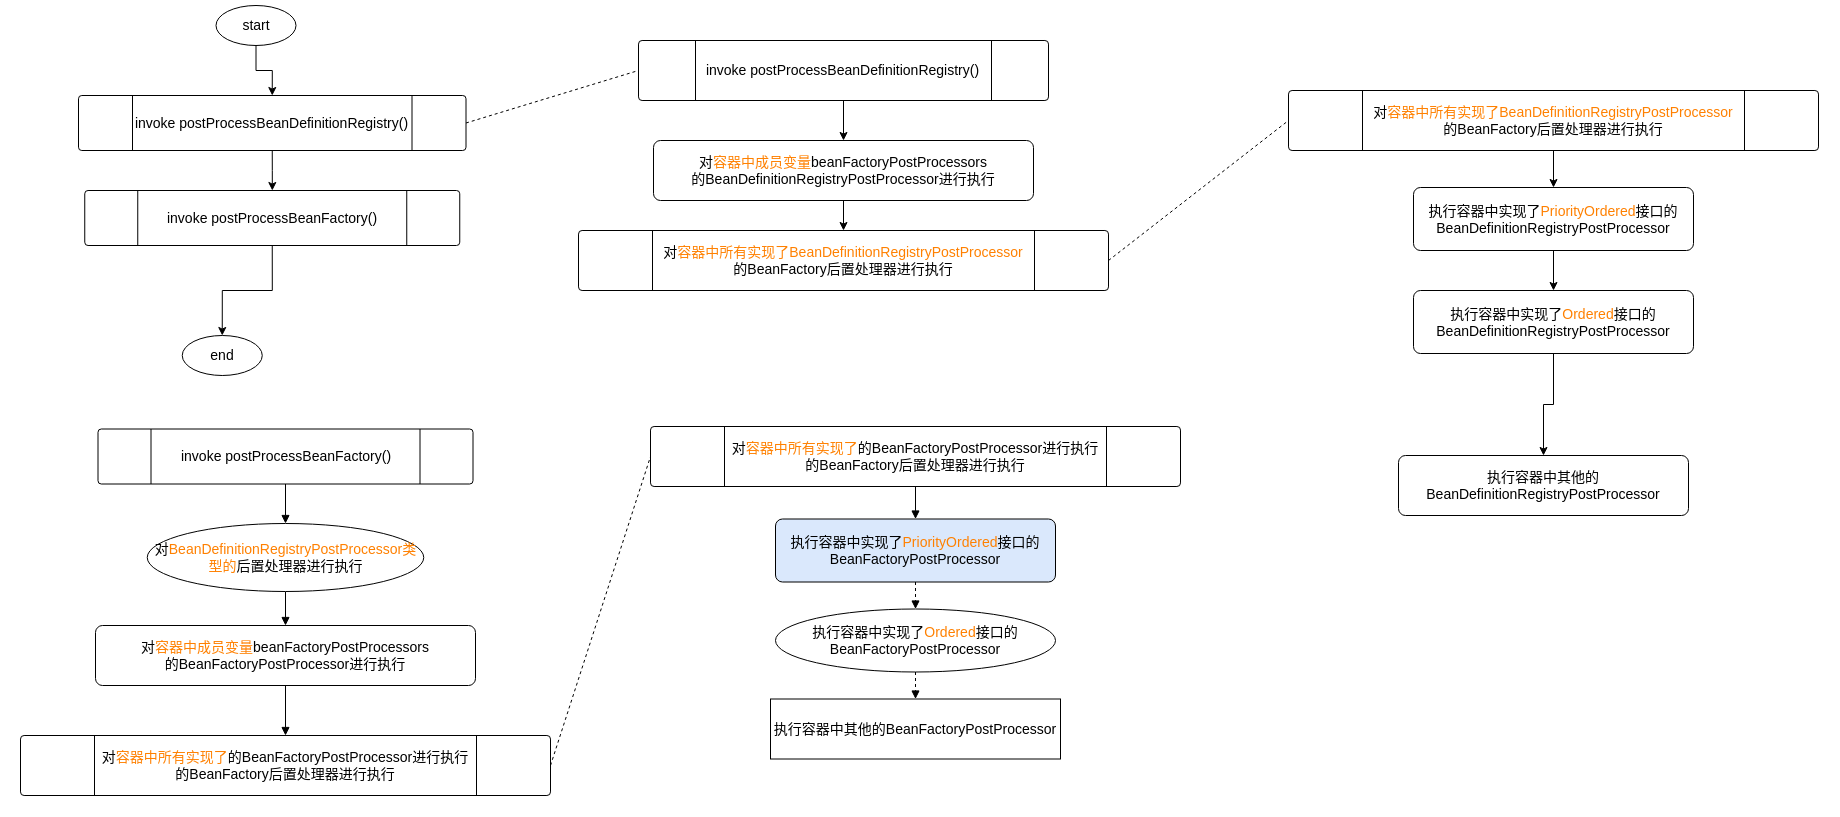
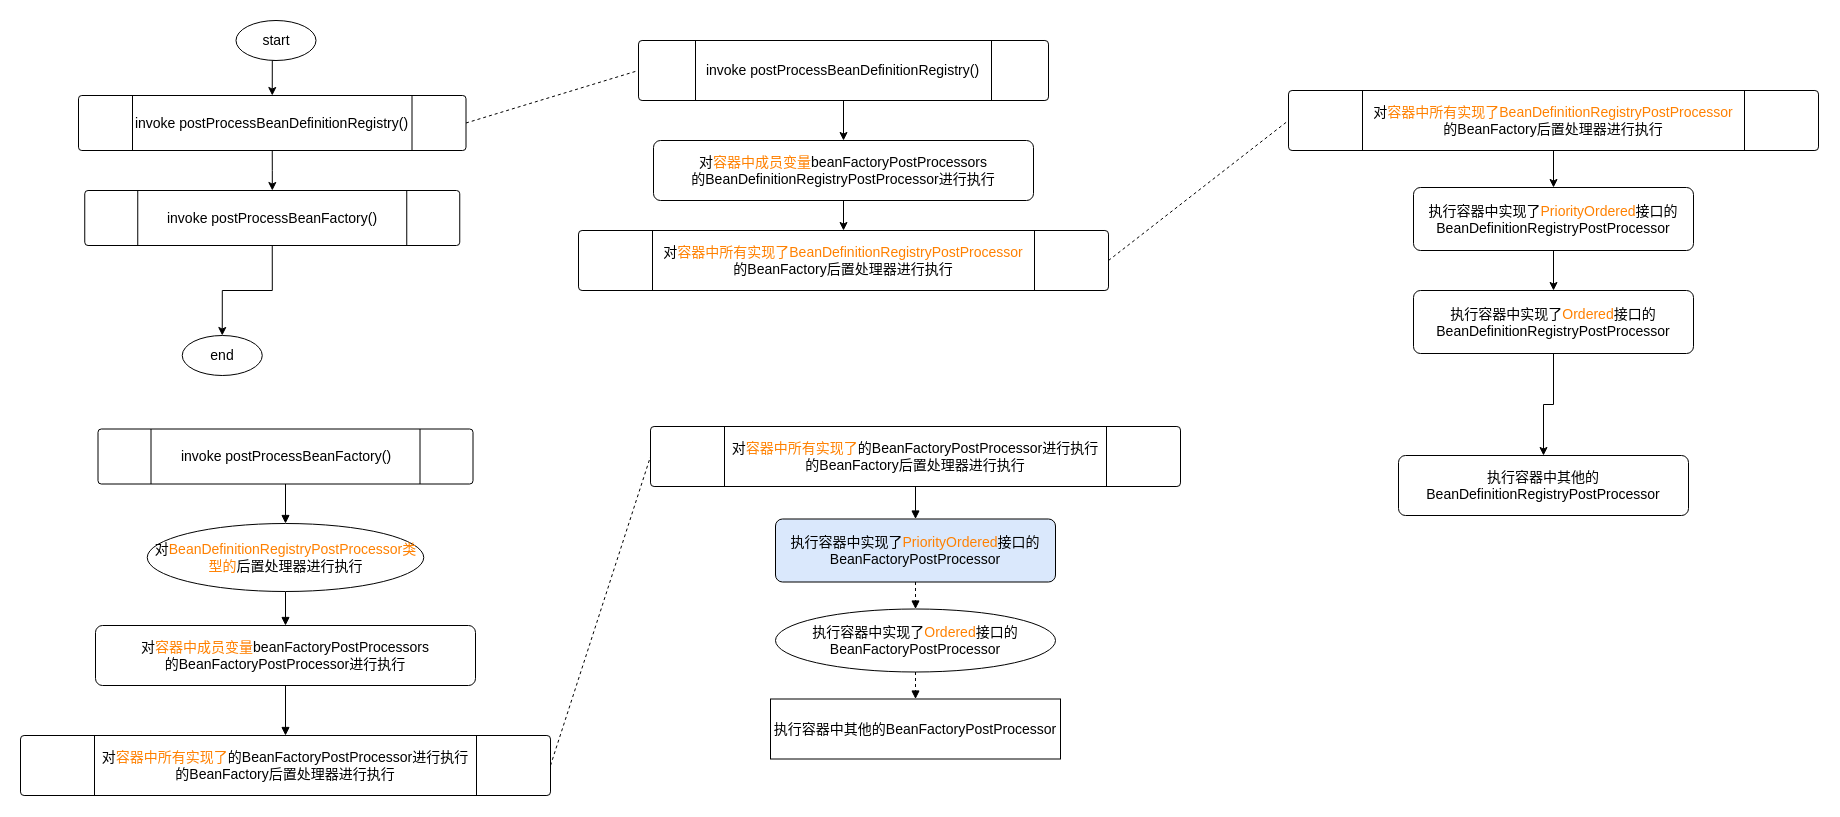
  <mxCell id="0" />
  <mxCell id="1" parent="0" />
  <mxCell id="2" style="edgeStyle=orthogonalEdgeStyle;rounded=0;orthogonalLoop=1;jettySize=auto;html=1;exitX=0.5;exitY=1;exitDx=0;exitDy=0;exitPerimeter=0;entryX=0.5;entryY=0;entryDx=0;entryDy=0;fontSize=14;" edge="1" parent="1" source="3" target="10"><mxGeometry relative="1" as="geometry" /></mxCell>
- <mxCell id="3" value="start" style="strokeWidth=1;html=1;shape=mxgraph.flowchart.start_1;whiteSpace=wrap;fontSize=14;" vertex="1" parent="1"><mxGeometry x="215.5" y="5" width="80" height="40" as="geometry" /></mxCell>
+ <mxCell id="3" value="start" style="strokeWidth=1;html=1;shape=mxgraph.flowchart.start_1;whiteSpace=wrap;fontSize=14;" vertex="1" parent="1"><mxGeometry x="235.5" y="20" width="80" height="40" as="geometry" /></mxCell>
  <mxCell id="4" style="edgeStyle=orthogonalEdgeStyle;rounded=0;orthogonalLoop=1;jettySize=auto;html=1;exitX=0.5;exitY=1;exitDx=0;exitDy=0;fontSize=14;" edge="1" parent="1" source="5" target="18"><mxGeometry relative="1" as="geometry" /></mxCell>
  <mxCell id="5" value="对&lt;font color=&quot;#ff8000&quot;&gt;容器中成员变量&lt;/font&gt;beanFactoryPostProcessors&lt;br&gt;的BeanDefinitionRegistryPostProcessor进行执行" style="rounded=1;whiteSpace=wrap;html=1;absoluteArcSize=1;arcSize=14;strokeWidth=1;fontSize=14;align=center;" vertex="1" parent="1"><mxGeometry x="653" y="140" width="380" height="60" as="geometry" /></mxCell>
  <mxCell id="6" style="edgeStyle=orthogonalEdgeStyle;rounded=0;orthogonalLoop=1;jettySize=auto;html=1;exitX=0.5;exitY=1;exitDx=0;exitDy=0;fontSize=14;" edge="1" parent="1" source="7" target="22"><mxGeometry relative="1" as="geometry" /></mxCell>
  <mxCell id="7" value="执行容器中实现了&lt;font color=&quot;#ff8000&quot;&gt;PriorityOrdered&lt;/font&gt;接口的BeanDefinitionRegistryPostProcessor" style="rounded=1;whiteSpace=wrap;html=1;absoluteArcSize=1;arcSize=14;strokeWidth=1;fontSize=14;align=center;" vertex="1" parent="1"><mxGeometry x="1413" y="187" width="280" height="63" as="geometry" /></mxCell>
  <mxCell id="8" value="执行容器中其他的BeanDefinitionRegistryPostProcessor" style="rounded=1;whiteSpace=wrap;html=1;absoluteArcSize=1;arcSize=14;strokeWidth=1;fontSize=14;align=center;" vertex="1" parent="1"><mxGeometry x="1398" y="455" width="290" height="60" as="geometry" /></mxCell>
  <mxCell id="9" style="edgeStyle=orthogonalEdgeStyle;rounded=0;orthogonalLoop=1;jettySize=auto;html=1;exitX=0.5;exitY=1;exitDx=0;exitDy=0;fontSize=14;" edge="1" parent="1" source="10" target="13"><mxGeometry relative="1" as="geometry" /></mxCell>
  <mxCell id="10" value="&lt;font style=&quot;text-align: left&quot;&gt;invoke&amp;nbsp;&lt;/font&gt;&lt;font style=&quot;text-align: left&quot;&gt;postProcessBeanDefinitionRegistry()&lt;/font&gt;" style="verticalLabelPosition=middle;verticalAlign=middle;html=1;shape=process;whiteSpace=wrap;rounded=1;size=0.14;arcSize=6;strokeWidth=1;fontSize=14;align=center;labelPosition=center;" vertex="1" parent="1"><mxGeometry x="78" y="95" width="387.5" height="55" as="geometry" /></mxCell>
  <mxCell id="11" style="edgeStyle=orthogonalEdgeStyle;rounded=0;orthogonalLoop=1;jettySize=auto;html=1;exitX=0.5;exitY=1;exitDx=0;exitDy=0;entryX=0.5;entryY=0;entryDx=0;entryDy=0;entryPerimeter=0;fontSize=14;" edge="1" parent="1" source="13" target="14"><mxGeometry relative="1" as="geometry" /></mxCell>
  <mxCell id="12" style="rounded=0;orthogonalLoop=1;jettySize=auto;html=1;exitX=1;exitY=0.5;exitDx=0;exitDy=0;entryX=0;entryY=0.5;entryDx=0;entryDy=0;fontSize=14;horizontal=1;dashed=1;endArrow=none;endFill=0;" edge="1" parent="1" source="10" target="16"><mxGeometry relative="1" as="geometry" /></mxCell>
  <mxCell id="13" value="&lt;div style=&quot;text-align: left&quot;&gt;&lt;span&gt;invoke postProcessBeanFactory()&lt;/span&gt;&lt;/div&gt;" style="verticalLabelPosition=middle;verticalAlign=middle;html=1;shape=process;whiteSpace=wrap;rounded=1;size=0.14;arcSize=6;strokeWidth=1;fontSize=14;align=center;labelPosition=center;" vertex="1" parent="1"><mxGeometry x="84.25" y="190" width="375" height="55" as="geometry" /></mxCell>
  <mxCell id="14" value="end" style="strokeWidth=1;html=1;shape=mxgraph.flowchart.start_1;whiteSpace=wrap;fontSize=14;" vertex="1" parent="1"><mxGeometry x="181.75" y="335" width="80" height="40" as="geometry" /></mxCell>
  <mxCell id="15" style="edgeStyle=orthogonalEdgeStyle;rounded=0;orthogonalLoop=1;jettySize=auto;html=1;exitX=0.5;exitY=1;exitDx=0;exitDy=0;fontSize=14;" edge="1" parent="1" source="16" target="5"><mxGeometry relative="1" as="geometry" /></mxCell>
  <mxCell id="16" value="&lt;font style=&quot;text-align: left&quot;&gt;invoke&amp;nbsp;&lt;/font&gt;&lt;font style=&quot;text-align: left&quot;&gt;postProcessBeanDefinitionRegistry()&lt;/font&gt;" style="verticalLabelPosition=middle;verticalAlign=middle;html=1;shape=process;whiteSpace=wrap;rounded=1;size=0.14;arcSize=6;strokeWidth=1;fontSize=14;align=center;labelPosition=center;" vertex="1" parent="1"><mxGeometry x="638" y="40" width="410" height="60" as="geometry" /></mxCell>
  <mxCell id="17" style="edgeStyle=none;rounded=0;orthogonalLoop=1;jettySize=auto;html=1;exitX=1;exitY=0.5;exitDx=0;exitDy=0;entryX=0;entryY=0.5;entryDx=0;entryDy=0;dashed=1;endArrow=none;endFill=0;fontSize=14;" edge="1" parent="1" source="18" target="20"><mxGeometry relative="1" as="geometry" /></mxCell>
  <mxCell id="18" value="对&lt;font color=&quot;#ff8000&quot;&gt;容器中所有实现了BeanDefinitionRegistryPostProcessor&lt;/font&gt;&lt;br&gt;的BeanFactory后置处理器进行执行" style="verticalLabelPosition=middle;verticalAlign=middle;html=1;shape=process;whiteSpace=wrap;rounded=1;size=0.14;arcSize=6;strokeWidth=1;fontSize=14;align=center;labelPosition=center;" vertex="1" parent="1"><mxGeometry x="578" y="230" width="530" height="60" as="geometry" /></mxCell>
  <mxCell id="19" style="edgeStyle=orthogonalEdgeStyle;rounded=0;orthogonalLoop=1;jettySize=auto;html=1;exitX=0.5;exitY=1;exitDx=0;exitDy=0;fontSize=14;" edge="1" parent="1" source="20" target="7"><mxGeometry relative="1" as="geometry" /></mxCell>
  <mxCell id="20" value="对&lt;font color=&quot;#ff8000&quot;&gt;容器中所有实现了BeanDefinitionRegistryPostProcessor&lt;/font&gt;&lt;br&gt;的BeanFactory后置处理器进行执行" style="verticalLabelPosition=middle;verticalAlign=middle;html=1;shape=process;whiteSpace=wrap;rounded=1;size=0.14;arcSize=6;strokeWidth=1;fontSize=14;align=center;labelPosition=center;" vertex="1" parent="1"><mxGeometry x="1288" y="90" width="530" height="60" as="geometry" /></mxCell>
  <mxCell id="21" style="edgeStyle=orthogonalEdgeStyle;rounded=0;orthogonalLoop=1;jettySize=auto;html=1;exitX=0.5;exitY=1;exitDx=0;exitDy=0;fontSize=14;" edge="1" parent="1" source="22" target="8"><mxGeometry relative="1" as="geometry" /></mxCell>
  <mxCell id="22" value="&lt;span style=&quot;text-align: left&quot;&gt;执行容器中实现了&lt;/span&gt;&lt;font color=&quot;#ff8000&quot; style=&quot;text-align: left&quot;&gt;Ordered&lt;/font&gt;&lt;span style=&quot;text-align: left&quot;&gt;接口的&lt;/span&gt;&lt;span style=&quot;text-align: left&quot;&gt;BeanDefinitionRegistryPostProcessor&lt;/span&gt;" style="rounded=1;whiteSpace=wrap;html=1;absoluteArcSize=1;arcSize=14;strokeWidth=1;fontSize=14;align=center;" vertex="1" parent="1"><mxGeometry x="1413" y="290" width="280" height="63" as="geometry" /></mxCell>
  <mxCell id="23" style="edgeStyle=none;rounded=0;orthogonalLoop=1;jettySize=auto;html=1;exitX=0.5;exitY=1;exitDx=0;exitDy=0;endArrow=block;endFill=1;fontSize=14;" edge="1" parent="1" source="24" target="37"><mxGeometry relative="1" as="geometry" /></mxCell>
  <mxCell id="24" value="&lt;div style=&quot;text-align: left&quot;&gt;&lt;span&gt;invoke postProcessBeanFactory()&lt;/span&gt;&lt;/div&gt;" style="verticalLabelPosition=middle;verticalAlign=middle;html=1;shape=process;whiteSpace=wrap;rounded=1;size=0.14;arcSize=6;strokeWidth=1;fontSize=14;align=center;labelPosition=center;" vertex="1" parent="1"><mxGeometry x="97.5" y="428.5" width="375" height="55" as="geometry" /></mxCell>
  <mxCell id="25" style="edgeStyle=none;rounded=0;orthogonalLoop=1;jettySize=auto;html=1;exitX=0.5;exitY=1;exitDx=0;exitDy=0;endArrow=block;endFill=1;fontSize=14;" edge="1" parent="1" source="26" target="28"><mxGeometry relative="1" as="geometry" /></mxCell>
  <mxCell id="26" value="对&lt;font color=&quot;#ff8000&quot;&gt;容器中成员变量&lt;/font&gt;beanFactoryPostProcessors&lt;br&gt;的BeanFactoryPostProcessor进行执行" style="rounded=1;whiteSpace=wrap;html=1;absoluteArcSize=1;arcSize=14;strokeWidth=1;fontSize=14;align=center;" vertex="1" parent="1"><mxGeometry x="95" y="625" width="380" height="60" as="geometry" /></mxCell>
  <mxCell id="27" style="edgeStyle=none;rounded=0;orthogonalLoop=1;jettySize=auto;html=1;exitX=1;exitY=0.5;exitDx=0;exitDy=0;entryX=0;entryY=0.5;entryDx=0;entryDy=0;endArrow=none;endFill=0;fontSize=14;dashed=1;" edge="1" parent="1" source="28" target="30"><mxGeometry relative="1" as="geometry" /></mxCell>
  <mxCell id="28" value="对&lt;font color=&quot;#ff8000&quot;&gt;容器中所有实现了&lt;/font&gt;的BeanFactoryPostProcessor进行执行&lt;br&gt;的BeanFactory后置处理器进行执行" style="verticalLabelPosition=middle;verticalAlign=middle;html=1;shape=process;whiteSpace=wrap;rounded=1;size=0.14;arcSize=6;strokeWidth=1;fontSize=14;align=center;labelPosition=center;" vertex="1" parent="1"><mxGeometry x="20" y="735" width="530" height="60" as="geometry" /></mxCell>
  <mxCell id="29" style="edgeStyle=none;rounded=0;orthogonalLoop=1;jettySize=auto;html=1;exitX=0.5;exitY=1;exitDx=0;exitDy=0;entryX=0.5;entryY=0;entryDx=0;entryDy=0;endArrow=block;endFill=1;fontSize=14;" edge="1" parent="1" source="30" target="32"><mxGeometry relative="1" as="geometry" /></mxCell>
  <mxCell id="30" value="对&lt;font color=&quot;#ff8000&quot;&gt;容器中所有实现了&lt;/font&gt;的BeanFactoryPostProcessor进行执行&lt;br&gt;的BeanFactory后置处理器进行执行" style="verticalLabelPosition=middle;verticalAlign=middle;html=1;shape=process;whiteSpace=wrap;rounded=1;size=0.14;arcSize=6;strokeWidth=1;fontSize=14;align=center;labelPosition=center;" vertex="1" parent="1"><mxGeometry x="650" y="426" width="530" height="60" as="geometry" /></mxCell>
  <mxCell id="31" style="edgeStyle=none;rounded=0;orthogonalLoop=1;jettySize=auto;html=1;exitX=0.5;exitY=1;exitDx=0;exitDy=0;entryX=0.5;entryY=0;entryDx=0;entryDy=0;endArrow=block;endFill=1;fontSize=14;dashed=1;" edge="1" parent="1" source="32" target="34"><mxGeometry relative="1" as="geometry" /></mxCell>
  <mxCell id="32" value="执行容器中实现了&lt;font color=&quot;#ff8000&quot;&gt;PriorityOrdered&lt;/font&gt;接口的BeanFactoryPostProcessor" style="rounded=1;whiteSpace=wrap;html=1;absoluteArcSize=1;arcSize=14;strokeWidth=1;fontSize=14;align=center;fillColor=#dae8fc;" vertex="1" parent="1"><mxGeometry x="775" y="518.5" width="280" height="63" as="geometry" /></mxCell>
  <mxCell id="33" style="edgeStyle=none;rounded=0;orthogonalLoop=1;jettySize=auto;html=1;exitX=0.5;exitY=1;exitDx=0;exitDy=0;entryX=0.5;entryY=0;entryDx=0;entryDy=0;endArrow=block;endFill=1;fontSize=14;dashed=1;" edge="1" parent="1" source="34" target="35"><mxGeometry relative="1" as="geometry" /></mxCell>
  <mxCell id="34" value="&lt;span style=&quot;text-align: left&quot;&gt;执行容器中实现了&lt;/span&gt;&lt;font color=&quot;#ff8000&quot; style=&quot;text-align: left&quot;&gt;Ordered&lt;/font&gt;&lt;span style=&quot;text-align: left&quot;&gt;接口的&lt;/span&gt;BeanFactoryPostProcessor" style="ellipse;whiteSpace=wrap;html=1;absoluteArcSize=1;arcSize=14;strokeWidth=1;fontSize=14;align=center;" vertex="1" parent="1"><mxGeometry x="775" y="608.5" width="280" height="63" as="geometry" /></mxCell>
  <mxCell id="35" value="执行容器中其他的BeanFactoryPostProcessor" style="whiteSpace=wrap;html=1;absoluteArcSize=1;arcSize=14;strokeWidth=1;fontSize=14;align=center;rounded=0;" vertex="1" parent="1"><mxGeometry x="770" y="698.5" width="290" height="60" as="geometry" /></mxCell>
  <mxCell id="36" style="edgeStyle=none;rounded=0;orthogonalLoop=1;jettySize=auto;html=1;exitX=0.5;exitY=1;exitDx=0;exitDy=0;entryX=0.5;entryY=0;entryDx=0;entryDy=0;endArrow=block;endFill=1;fontSize=14;" edge="1" parent="1" source="37" target="26"><mxGeometry relative="1" as="geometry" /></mxCell>
  <mxCell id="37" value="对&lt;font color=&quot;#ff8000&quot;&gt;BeanDefinitionRegistryPostProcessor类型的&lt;/font&gt;后置处理器进行执行" style="ellipse;whiteSpace=wrap;html=1;absoluteArcSize=1;arcSize=14;strokeWidth=1;fontSize=14;align=center;" vertex="1" parent="1"><mxGeometry x="146.75" y="523" width="276.5" height="68" as="geometry" /></mxCell>
